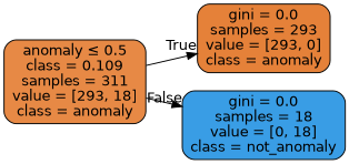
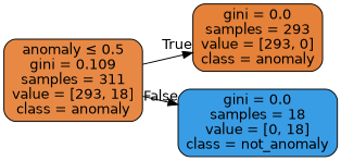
  digraph {
    rankdir=LR
    node [color=black fontname=helvetica shape=box style="filled, rounded"]
    edge [fontname=helvetica labeldistance=2.5]
-   n1 [fillcolor="#e78945" label=<anomaly &le; 0.5<br/>class = 0.109<br/>samples = 311<br/>value = [293, 18]<br/>class = anomaly>]
+   n1 [fillcolor="#e78945" label=<anomaly &le; 0.5<br/>gini = 0.109<br/>samples = 311<br/>value = [293, 18]<br/>class = anomaly>]
    n2 [fillcolor="#e58139" label=<gini = 0.0<br/>samples = 293<br/>value = [293, 0]<br/>class = anomaly>]
    n3 [fillcolor="#399de5" label=<gini = 0.0<br/>samples = 18<br/>value = [0, 18]<br/>class = not_anomaly>]
    n1 -> n2 [headlabel=True labelangle=45]
    n1 -> n3 [headlabel=False labelangle=-45]
  }
